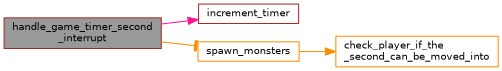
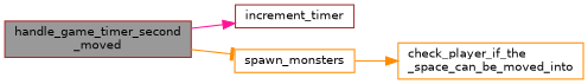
  digraph {
    rankdir=LR
    node [color=brown fillcolor=white fontname=Helvetica fontsize=10 shape=box style=filled]
    edge [arrowhead=normal color=darkorange fontname=Helvetica fontsize=10 labelfontname=Helvetica labelfontsize=10 style=solid]
-   n1 [fillcolor=grey60 fontcolor=black height=0.2 label="handle_game_timer_second\l_interrupt" width=0.4]
+   n1 [fillcolor=grey60 fontcolor=black height=0.2 label="handle_game_timer_second\l_moved" width=0.4]
    n2 [height=0.2 label=increment_timer width=0.4]
    n3 [color=darkorange height=0.2 label=spawn_monsters width=0.4]
-   n4 [color=darkorange height=0.2 label="check_player_if_the\l_second_can_be_moved_into" width=0.4]
+   n4 [color=darkorange height=0.2 label="check_player_if_the\l_space_can_be_moved_into" width=0.4]
    n1 -> n2 [color=deeppink]
    n1 -> n3 [arrowhead=tee]
    n3 -> n4
  }
